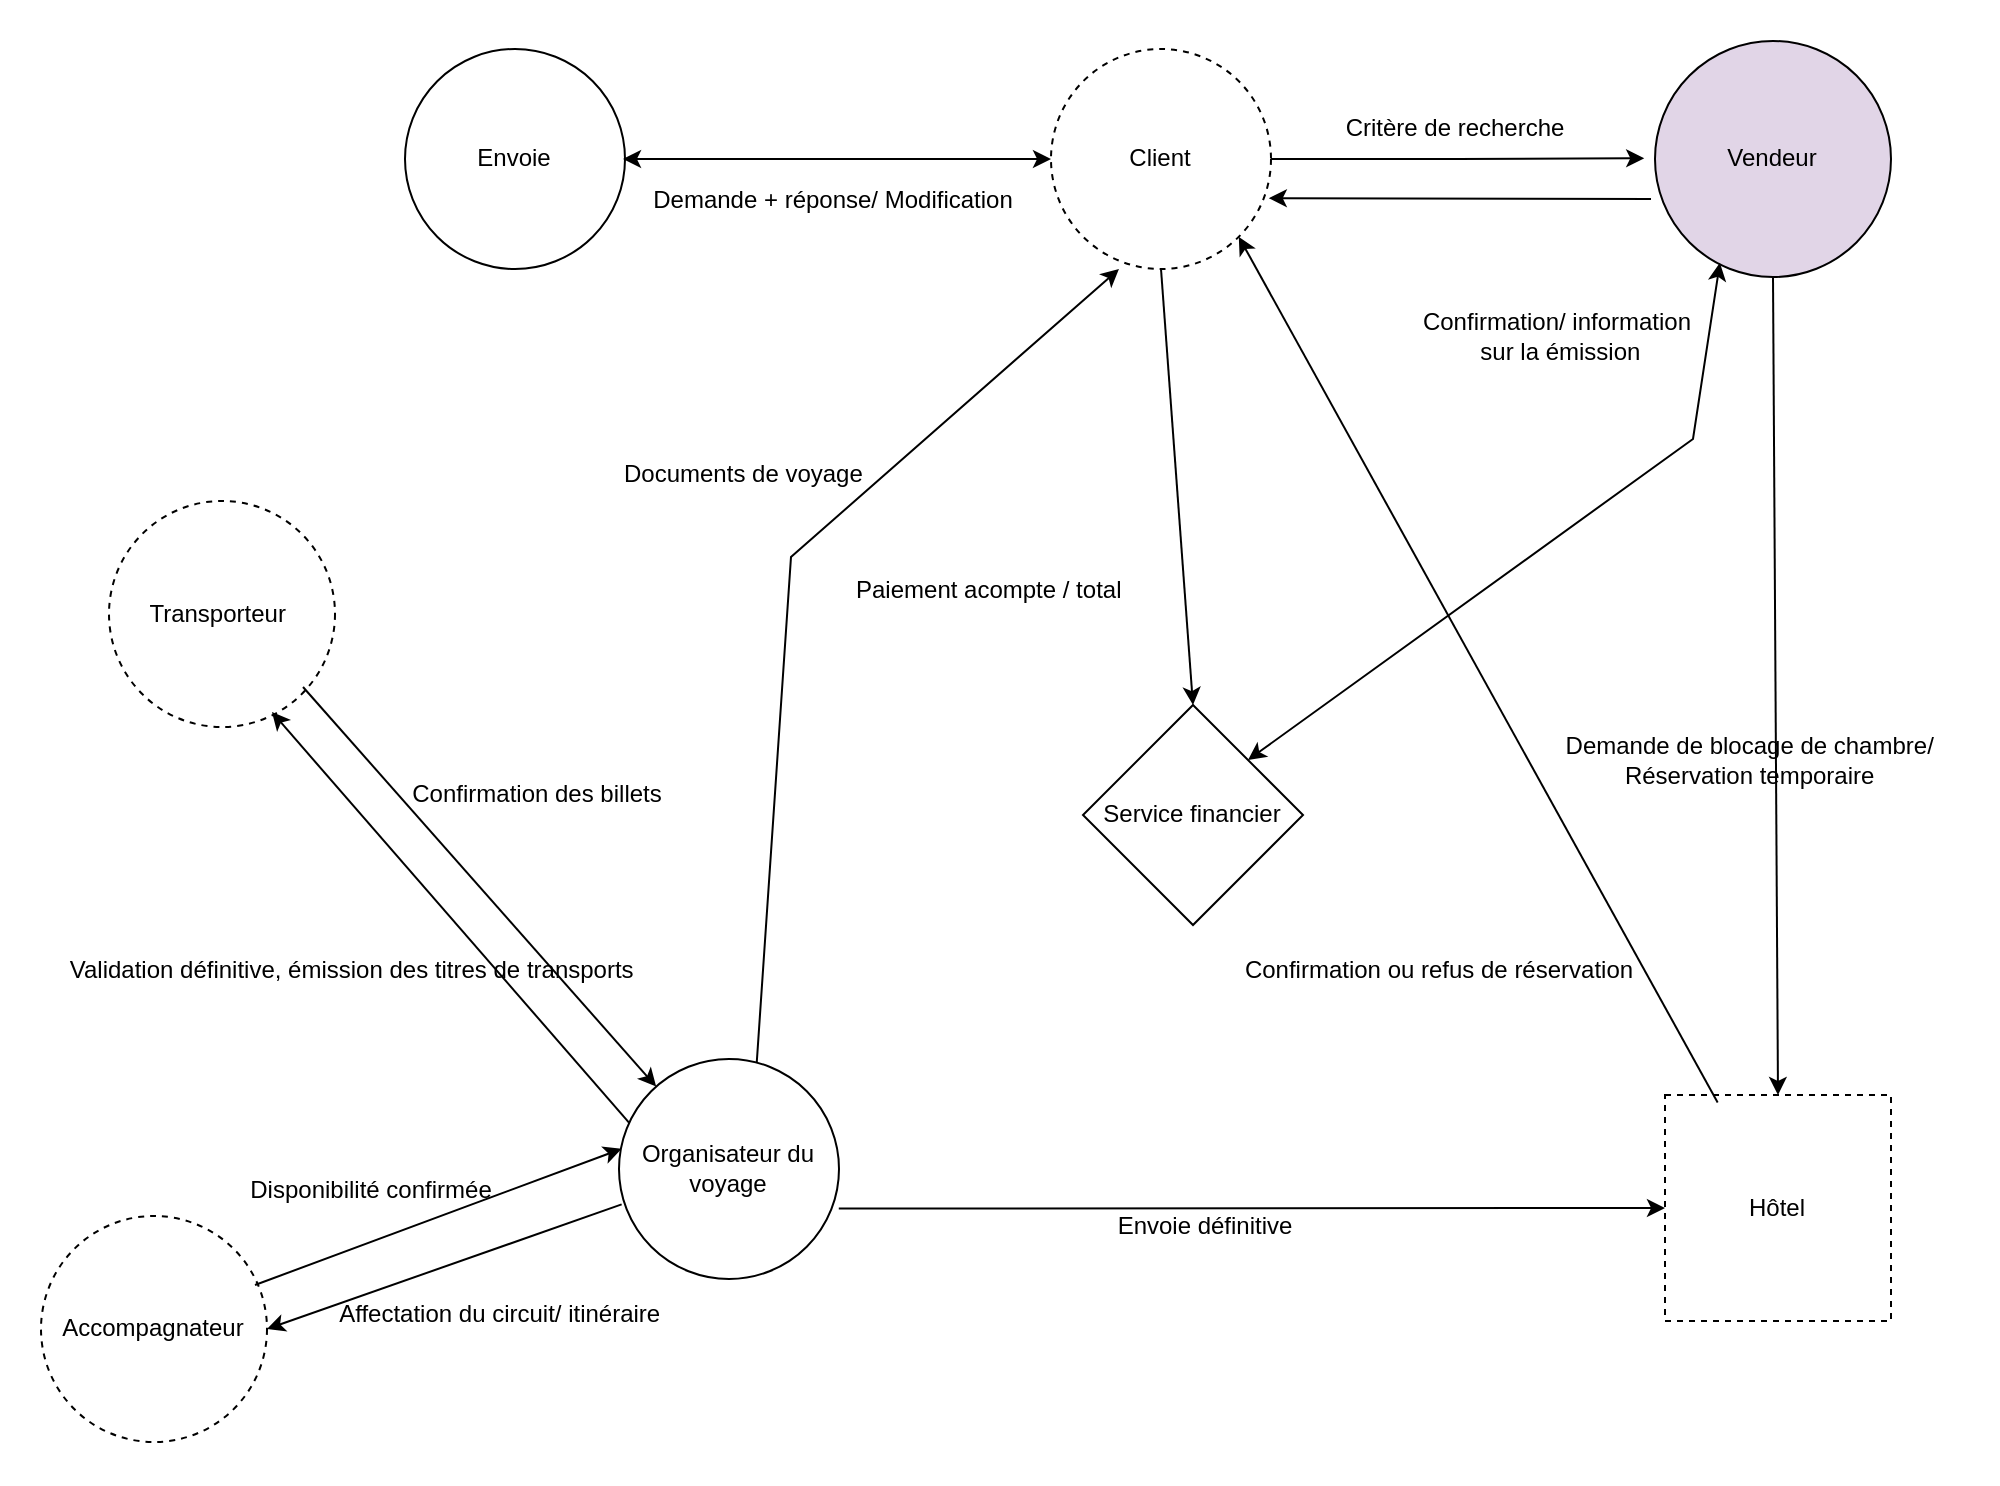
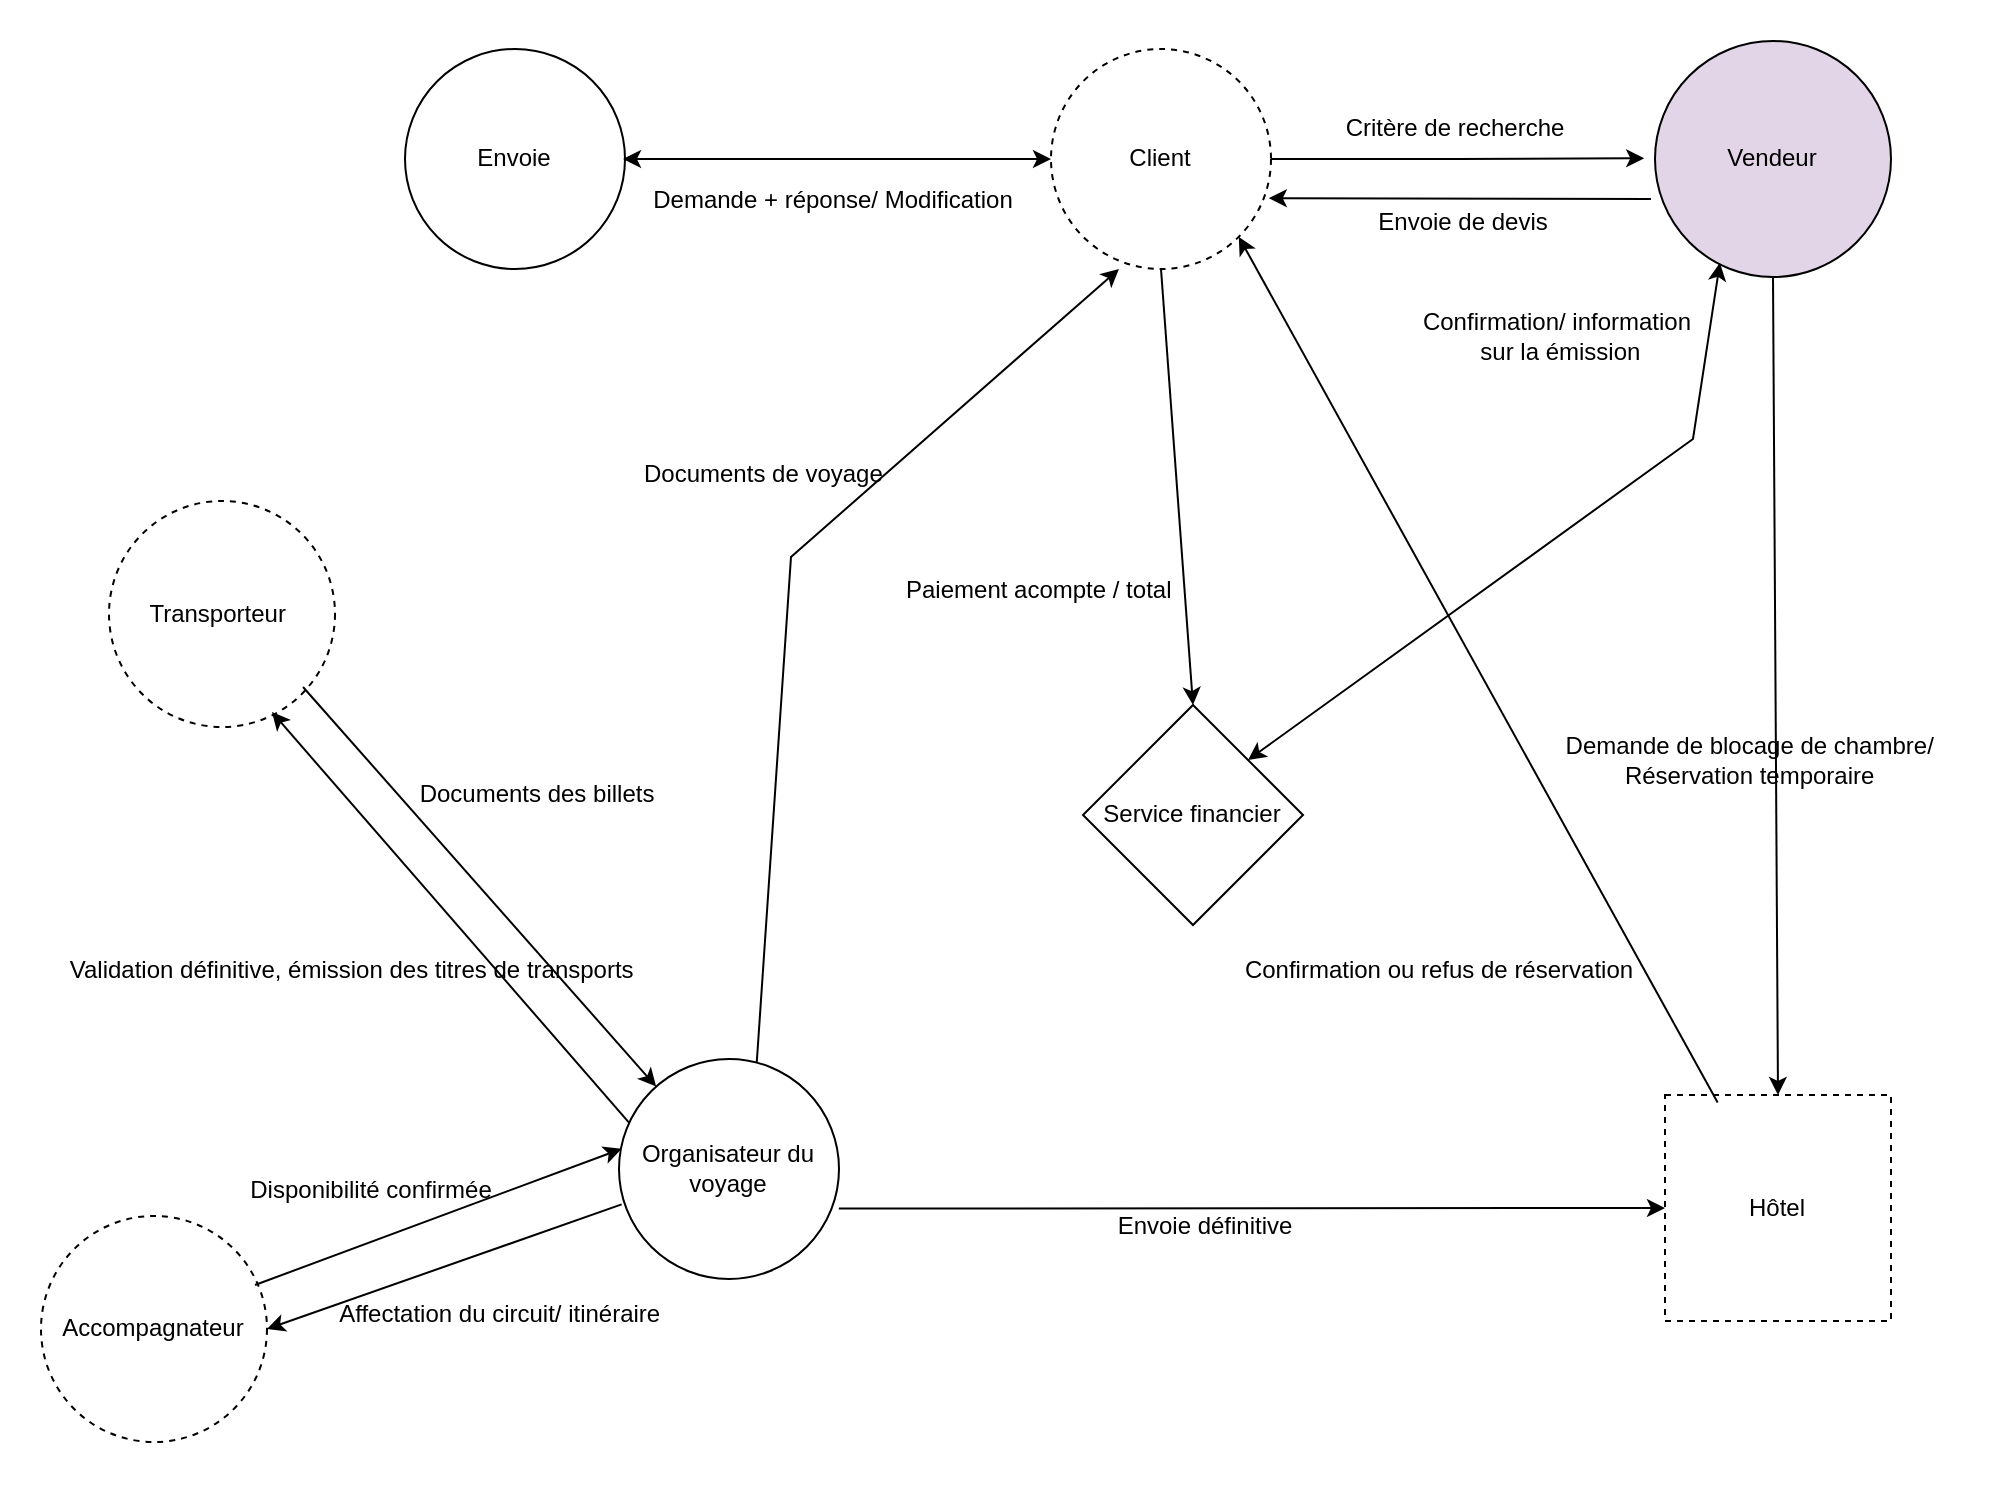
  <mxCell id="0" />
  <mxCell id="1" parent="0" />
  <mxCell id="2" style="edgeStyle=orthogonalEdgeStyle;rounded=0;orthogonalLoop=1;jettySize=auto;html=1;exitX=1;exitY=0.5;exitDx=0;exitDy=0;" edge="1" parent="1" source="3"><mxGeometry relative="1" as="geometry"><mxPoint x="821.615" y="78.615" as="targetPoint" /></mxGeometry></mxCell>
  <mxCell id="3" value="Client" style="ellipse;whiteSpace=wrap;html=1;aspect=fixed;dashed=1;labelBackgroundColor=none;" vertex="1" parent="1"><mxGeometry x="525" y="24" width="110" height="110" as="geometry" /></mxCell>
  <mxCell id="4" value="Critère de recherche" style="text;html=1;align=center;verticalAlign=middle;resizable=0;points=[];autosize=1;strokeColor=none;fillColor=none;" vertex="1" parent="1"><mxGeometry x="662" y="49" width="130" height="30" as="geometry" /></mxCell>
  <mxCell id="5" value="Service financier" style="rhombus;whiteSpace=wrap;html=1;aspect=fixed;" vertex="1" parent="1"><mxGeometry x="541" y="352" width="110" height="110" as="geometry" /></mxCell>
  <mxCell id="6" value="" style="endArrow=classic;html=1;rounded=0;entryX=0.5;entryY=0;entryDx=0;entryDy=0;exitX=0.5;exitY=1;exitDx=0;exitDy=0;" edge="1" parent="1" source="3" target="5"><mxGeometry width="50" height="50" relative="1" as="geometry"><mxPoint x="1213.042" y="640.997" as="sourcePoint" /><mxPoint x="645" y="585.6" as="targetPoint" /></mxGeometry></mxCell>
  <mxCell id="7" value="Organisateur du voyage" style="ellipse;whiteSpace=wrap;html=1;aspect=fixed;" vertex="1" parent="1"><mxGeometry x="309" y="529" width="110" height="110" as="geometry" /></mxCell>
- <mxCell id="8" value="Documents de voyage" style="text;whiteSpace=wrap;html=1;" vertex="1" parent="1"><mxGeometry x="310" y="223" width="150" height="20" as="geometry" /></mxCell>
+ <mxCell id="8" value="Documents de voyage" style="text;whiteSpace=wrap;html=1;" vertex="1" parent="1"><mxGeometry x="320" y="223" width="150" height="20" as="geometry" /></mxCell>
  <mxCell id="9" value="" style="endArrow=classic;html=1;rounded=0;exitX=0.626;exitY=0.018;exitDx=0;exitDy=0;exitPerimeter=0;" edge="1" parent="1" source="7"><mxGeometry width="50" height="50" relative="1" as="geometry"><mxPoint x="375" y="574" as="sourcePoint" /><mxPoint x="559" y="134" as="targetPoint" /><Array as="points"><mxPoint x="395" y="278" /></Array></mxGeometry></mxCell>
  <mxCell id="10" value="Envoie" style="ellipse;whiteSpace=wrap;html=1;aspect=fixed;" vertex="1" parent="1"><mxGeometry x="202" y="24" width="110" height="110" as="geometry" /></mxCell>
  <mxCell id="11" value="Demande + réponse/ Modification" style="text;html=1;align=center;verticalAlign=middle;resizable=0;points=[];autosize=1;strokeColor=none;fillColor=none;" vertex="1" parent="1"><mxGeometry x="317" y="87" width="198" height="26" as="geometry" /></mxCell>
  <mxCell id="12" value="Transporteur&amp;nbsp;" style="ellipse;whiteSpace=wrap;html=1;aspect=fixed;dashed=1;" vertex="1" parent="1"><mxGeometry x="54" y="250" width="113" height="113" as="geometry" /></mxCell>
  <mxCell id="13" value="Hôtel" style="whiteSpace=wrap;html=1;aspect=fixed;dashed=1;rounded=0;" vertex="1" parent="1"><mxGeometry x="832" y="547" width="113" height="113" as="geometry" /></mxCell>
  <mxCell id="14" value="Accompagnateur" style="ellipse;whiteSpace=wrap;html=1;aspect=fixed;dashed=1;" vertex="1" parent="1"><mxGeometry x="20" y="607.5" width="113" height="113" as="geometry" /></mxCell>
  <mxCell id="15" value="" style="endArrow=classic;html=1;rounded=0;entryX=0.5;entryY=0;entryDx=0;entryDy=0;exitX=0.5;exitY=1;exitDx=0;exitDy=0;" edge="1" parent="1" source="29" target="13"><mxGeometry width="50" height="50" relative="1" as="geometry"><mxPoint x="1132.4" y="130.92" as="sourcePoint" /><mxPoint x="897.735" y="578.028" as="targetPoint" /></mxGeometry></mxCell>
  <mxCell id="16" value="Demande de blocage de chambre/&amp;nbsp;&lt;div&gt;Réservation temporaire&amp;nbsp;&lt;/div&gt;" style="text;html=1;align=center;verticalAlign=middle;resizable=0;points=[];autosize=1;strokeColor=none;fillColor=none;" vertex="1" parent="1"><mxGeometry x="773" y="359" width="205" height="41" as="geometry" /></mxCell>
  <mxCell id="17" value="" style="endArrow=classic;html=1;rounded=0;entryX=1;entryY=1;entryDx=0;entryDy=0;exitX=0.233;exitY=0.033;exitDx=0;exitDy=0;exitPerimeter=0;" edge="1" parent="1" source="13" target="3"><mxGeometry width="50" height="50" relative="1" as="geometry"><mxPoint x="859" y="583" as="sourcePoint" /><mxPoint x="863.82" y="307.4" as="targetPoint" /></mxGeometry></mxCell>
  <mxCell id="18" value="Confirmation ou refus de réservation" style="text;html=1;align=center;verticalAlign=middle;resizable=0;points=[];autosize=1;strokeColor=none;fillColor=none;" vertex="1" parent="1"><mxGeometry x="613" y="472" width="212" height="26" as="geometry" /></mxCell>
  <mxCell id="19" value="" style="endArrow=classic;html=1;rounded=0;exitX=0.999;exitY=0.68;exitDx=0;exitDy=0;exitPerimeter=0;entryX=0;entryY=0.5;entryDx=0;entryDy=0;" edge="1" parent="1" source="7" target="13"><mxGeometry width="50" height="50" relative="1" as="geometry"><mxPoint x="465" y="615" as="sourcePoint" /><mxPoint x="721" y="632" as="targetPoint" /></mxGeometry></mxCell>
  <mxCell id="20" value="Envoie définitive" style="text;html=1;align=center;verticalAlign=middle;resizable=0;points=[];autosize=1;strokeColor=none;fillColor=none;" vertex="1" parent="1"><mxGeometry x="541" y="600" width="121" height="26" as="geometry" /></mxCell>
- <mxCell id="21" value="&lt;span style=&quot;color: rgb(0, 0, 0); font-family: Helvetica; font-size: 12px; font-style: normal; font-variant-ligatures: normal; font-variant-caps: normal; font-weight: 400; letter-spacing: normal; orphans: 2; text-align: left; text-indent: 0px; text-transform: none; widows: 2; word-spacing: 0px; -webkit-text-stroke-width: 0px; white-space: normal; text-decoration-thickness: initial; text-decoration-style: initial; text-decoration-color: initial; float: none; display: inline !important;&quot;&gt;Paiement acompte / total&lt;/span&gt;" style="text;whiteSpace=wrap;html=1;" vertex="1" parent="1"><mxGeometry x="426" y="280.999" width="161" height="36" as="geometry" /></mxCell>
+ <mxCell id="21" value="&lt;span style=&quot;color: rgb(0, 0, 0); font-family: Helvetica; font-size: 12px; font-style: normal; font-variant-ligatures: normal; font-variant-caps: normal; font-weight: 400; letter-spacing: normal; orphans: 2; text-align: left; text-indent: 0px; text-transform: none; widows: 2; word-spacing: 0px; -webkit-text-stroke-width: 0px; white-space: normal; text-decoration-thickness: initial; text-decoration-style: initial; text-decoration-color: initial; float: none; display: inline !important;&quot;&gt;Paiement acompte / total&lt;/span&gt;" style="text;whiteSpace=wrap;html=1;" vertex="1" parent="1"><mxGeometry x="451" y="280.999" width="161" height="36" as="geometry" /></mxCell>
  <mxCell id="22" value="" style="endArrow=classic;html=1;rounded=0;entryX=0.721;entryY=0.934;entryDx=0;entryDy=0;entryPerimeter=0;" edge="1" parent="1" target="12"><mxGeometry width="50" height="50" relative="1" as="geometry"><mxPoint x="314" y="560.81" as="sourcePoint" /><mxPoint x="149.959" y="416.996" as="targetPoint" /></mxGeometry></mxCell>
  <mxCell id="23" value="Validation définitive, émission des titres de transports&amp;nbsp;" style="text;html=1;align=center;verticalAlign=middle;resizable=0;points=[];autosize=1;strokeColor=none;fillColor=none;" vertex="1" parent="1"><mxGeometry x="25" y="472" width="303" height="26" as="geometry" /></mxCell>
  <mxCell id="24" value="" style="endArrow=classic;html=1;rounded=0;entryX=1;entryY=0.5;entryDx=0;entryDy=0;exitX=0.012;exitY=0.661;exitDx=0;exitDy=0;exitPerimeter=0;" edge="1" parent="1" source="7" target="14"><mxGeometry width="50" height="50" relative="1" as="geometry"><mxPoint x="461" y="859" as="sourcePoint" /><mxPoint x="297" y="715" as="targetPoint" /></mxGeometry></mxCell>
  <mxCell id="25" value="Affectation du circuit/ itinéraire&amp;nbsp;" style="text;html=1;align=center;verticalAlign=middle;resizable=0;points=[];autosize=1;strokeColor=none;fillColor=none;" vertex="1" parent="1"><mxGeometry x="160" y="643.5" width="182" height="26" as="geometry" /></mxCell>
  <mxCell id="26" value="" style="endArrow=classic;html=1;rounded=0;entryX=0.012;entryY=0.408;entryDx=0;entryDy=0;entryPerimeter=0;" edge="1" parent="1" target="7"><mxGeometry width="50" height="50" relative="1" as="geometry"><mxPoint x="127" y="642" as="sourcePoint" /><mxPoint x="177" y="592" as="targetPoint" /></mxGeometry></mxCell>
  <mxCell id="27" value="Disponibilité confirmée" style="text;html=1;align=center;verticalAlign=middle;resizable=0;points=[];autosize=1;strokeColor=none;fillColor=none;" vertex="1" parent="1"><mxGeometry x="115" y="581.5" width="139" height="26" as="geometry" /></mxCell>
  <mxCell id="28" value="" style="endArrow=classic;startArrow=classic;html=1;rounded=0;entryX=0;entryY=0.5;entryDx=0;entryDy=0;" edge="1" parent="1" target="3"><mxGeometry width="50" height="50" relative="1" as="geometry"><mxPoint x="311" y="79" as="sourcePoint" /><mxPoint x="366" y="47" as="targetPoint" /></mxGeometry></mxCell>
  <mxCell id="29" value="Vendeur" style="ellipse;whiteSpace=wrap;html=1;aspect=fixed;fillColor=#e1d5e7;" vertex="1" parent="1"><mxGeometry x="827" y="20" width="118" height="118" as="geometry" /></mxCell>
  <mxCell id="30" value="" style="endArrow=classic;html=1;rounded=0;" edge="1" parent="1" target="7"><mxGeometry width="50" height="50" relative="1" as="geometry"><mxPoint x="151" y="343" as="sourcePoint" /><mxPoint x="201" y="293" as="targetPoint" /></mxGeometry></mxCell>
- <mxCell id="31" value="Confirmation des billets" style="text;html=1;align=center;verticalAlign=middle;resizable=0;points=[];autosize=1;strokeColor=none;fillColor=none;" vertex="1" parent="1"><mxGeometry x="196" y="384" width="143" height="26" as="geometry" /></mxCell>
+ <mxCell id="31" value="Documents des billets" style="text;html=1;align=center;verticalAlign=middle;resizable=0;points=[];autosize=1;strokeColor=none;fillColor=none;" vertex="1" parent="1"><mxGeometry x="196" y="384" width="143" height="26" as="geometry" /></mxCell>
  <mxCell id="32" value="" style="endArrow=classic;html=1;rounded=0;entryX=0.99;entryY=0.678;entryDx=0;entryDy=0;entryPerimeter=0;" edge="1" parent="1" target="3"><mxGeometry width="50" height="50" relative="1" as="geometry"><mxPoint x="825" y="99" as="sourcePoint" /><mxPoint x="780" y="89" as="targetPoint" /></mxGeometry></mxCell>
+ <mxCell id="33" value="Envoie de devis" style="text;html=1;align=center;verticalAlign=middle;resizable=0;points=[];autosize=1;strokeColor=none;fillColor=none;" vertex="1" parent="1"><mxGeometry x="679" y="98" width="103" height="26" as="geometry" /></mxCell>
  <mxCell id="34" value="" style="endArrow=classic;startArrow=classic;html=1;rounded=0;exitX=1;exitY=0;exitDx=0;exitDy=0;entryX=0.275;entryY=0.94;entryDx=0;entryDy=0;entryPerimeter=0;" edge="1" parent="1" source="5" target="29"><mxGeometry width="50" height="50" relative="1" as="geometry"><mxPoint x="800" y="179" as="sourcePoint" /><mxPoint x="850" y="129" as="targetPoint" /><Array as="points"><mxPoint x="846" y="219" /></Array></mxGeometry></mxCell>
  <mxCell id="35" value="Confirmation/ information&lt;div&gt;&amp;nbsp;sur la émission&lt;/div&gt;" style="text;html=1;align=center;verticalAlign=middle;resizable=0;points=[];autosize=1;strokeColor=none;fillColor=none;" vertex="1" parent="1"><mxGeometry x="702" y="147" width="152" height="41" as="geometry" /></mxCell>
